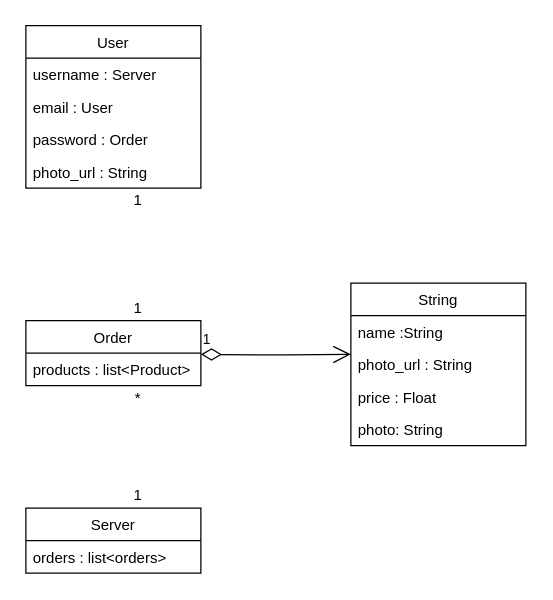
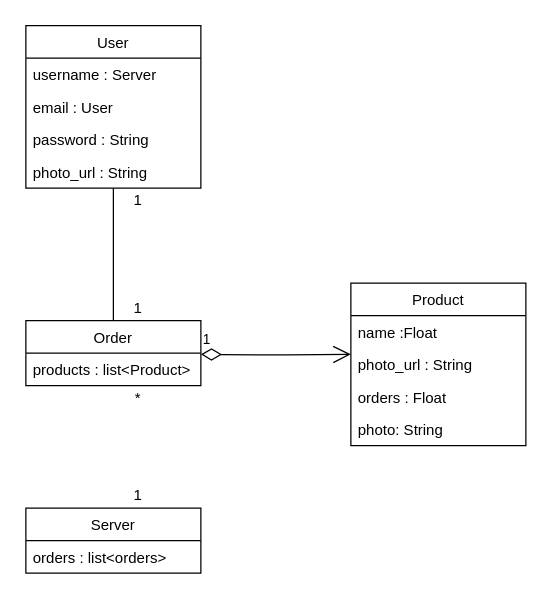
  <mxCell id="0" />
  <mxCell id="1" parent="0" />
  <mxCell id="2" value="User" style="swimlane;fontStyle=0;childLayout=stackLayout;horizontal=1;startSize=26;fillColor=none;horizontalStack=0;resizeParent=1;resizeParentMax=0;resizeLast=0;collapsible=1;marginBottom=0;" vertex="1" parent="1"><mxGeometry x="20" y="20" width="140" height="130" as="geometry" /></mxCell>
  <mxCell id="3" value="username : Server" style="text;strokeColor=none;fillColor=none;align=left;verticalAlign=top;spacingLeft=4;spacingRight=4;overflow=hidden;rotatable=0;points=[[0,0.5],[1,0.5]];portConstraint=eastwest;" vertex="1" parent="2"><mxGeometry y="26" width="140" height="26" as="geometry" /></mxCell>
  <mxCell id="4" value="email : User" style="text;strokeColor=none;fillColor=none;align=left;verticalAlign=top;spacingLeft=4;spacingRight=4;overflow=hidden;rotatable=0;points=[[0,0.5],[1,0.5]];portConstraint=eastwest;" vertex="1" parent="2"><mxGeometry y="52" width="140" height="26" as="geometry" /></mxCell>
- <mxCell id="5" value="password : Order" style="text;strokeColor=none;fillColor=none;align=left;verticalAlign=top;spacingLeft=4;spacingRight=4;overflow=hidden;rotatable=0;points=[[0,0.5],[1,0.5]];portConstraint=eastwest;" vertex="1" parent="2"><mxGeometry y="78" width="140" height="26" as="geometry" /></mxCell>
+ <mxCell id="5" value="password : String" style="text;strokeColor=none;fillColor=none;align=left;verticalAlign=top;spacingLeft=4;spacingRight=4;overflow=hidden;rotatable=0;points=[[0,0.5],[1,0.5]];portConstraint=eastwest;" vertex="1" parent="2"><mxGeometry y="78" width="140" height="26" as="geometry" /></mxCell>
  <mxCell id="6" value="photo_url : String" style="text;strokeColor=none;fillColor=none;align=left;verticalAlign=top;spacingLeft=4;spacingRight=4;overflow=hidden;rotatable=0;points=[[0,0.5],[1,0.5]];portConstraint=eastwest;" vertex="1" parent="2"><mxGeometry y="104" width="140" height="26" as="geometry" /></mxCell>
  <mxCell id="7" value="Order" style="swimlane;fontStyle=0;childLayout=stackLayout;horizontal=1;startSize=26;fillColor=none;horizontalStack=0;resizeParent=1;resizeParentMax=0;resizeLast=0;collapsible=1;marginBottom=0;" vertex="1" parent="1"><mxGeometry x="20" y="256" width="140" height="52" as="geometry" /></mxCell>
  <mxCell id="8" value="products : list&lt;Product&gt;" style="text;strokeColor=none;fillColor=none;align=left;verticalAlign=top;spacingLeft=4;spacingRight=4;overflow=hidden;rotatable=0;points=[[0,0.5],[1,0.5]];portConstraint=eastwest;" vertex="1" parent="7"><mxGeometry y="26" width="140" height="26" as="geometry" /></mxCell>
- <mxCell id="9" value="String" style="swimlane;fontStyle=0;childLayout=stackLayout;horizontal=1;startSize=26;fillColor=none;horizontalStack=0;resizeParent=1;resizeParentMax=0;resizeLast=0;collapsible=1;marginBottom=0;" vertex="1" parent="1"><mxGeometry x="280" y="226" width="140" height="130" as="geometry" /></mxCell>
- <mxCell id="10" value="name :String" style="text;strokeColor=none;fillColor=none;align=left;verticalAlign=top;spacingLeft=4;spacingRight=4;overflow=hidden;rotatable=0;points=[[0,0.5],[1,0.5]];portConstraint=eastwest;" vertex="1" parent="9"><mxGeometry y="26" width="140" height="26" as="geometry" /></mxCell>
+ <mxCell id="9" value="Product" style="swimlane;fontStyle=0;childLayout=stackLayout;horizontal=1;startSize=26;fillColor=none;horizontalStack=0;resizeParent=1;resizeParentMax=0;resizeLast=0;collapsible=1;marginBottom=0;" vertex="1" parent="1"><mxGeometry x="280" y="226" width="140" height="130" as="geometry" /></mxCell>
+ <mxCell id="10" value="name :Float" style="text;strokeColor=none;fillColor=none;align=left;verticalAlign=top;spacingLeft=4;spacingRight=4;overflow=hidden;rotatable=0;points=[[0,0.5],[1,0.5]];portConstraint=eastwest;" vertex="1" parent="9"><mxGeometry y="26" width="140" height="26" as="geometry" /></mxCell>
  <mxCell id="11" value="photo_url : String" style="text;strokeColor=none;fillColor=none;align=left;verticalAlign=top;spacingLeft=4;spacingRight=4;overflow=hidden;rotatable=0;points=[[0,0.5],[1,0.5]];portConstraint=eastwest;" vertex="1" parent="9"><mxGeometry y="52" width="140" height="26" as="geometry" /></mxCell>
- <mxCell id="12" value="price : Float" style="text;strokeColor=none;fillColor=none;align=left;verticalAlign=top;spacingLeft=4;spacingRight=4;overflow=hidden;rotatable=0;points=[[0,0.5],[1,0.5]];portConstraint=eastwest;" vertex="1" parent="9"><mxGeometry y="78" width="140" height="26" as="geometry" /></mxCell>
+ <mxCell id="12" value="orders : Float" style="text;strokeColor=none;fillColor=none;align=left;verticalAlign=top;spacingLeft=4;spacingRight=4;overflow=hidden;rotatable=0;points=[[0,0.5],[1,0.5]];portConstraint=eastwest;" vertex="1" parent="9"><mxGeometry y="78" width="140" height="26" as="geometry" /></mxCell>
  <mxCell id="13" value="photo: String&#10;" style="text;strokeColor=none;fillColor=none;align=left;verticalAlign=top;spacingLeft=4;spacingRight=4;overflow=hidden;rotatable=0;points=[[0,0.5],[1,0.5]];portConstraint=eastwest;" vertex="1" parent="9"><mxGeometry y="104" width="140" height="26" as="geometry" /></mxCell>
+ <mxCell id="14" value="" style="endArrow=none;html=1;strokeColor=#000000;entryX=0.5;entryY=1;entryDx=0;entryDy=0;exitX=0.5;exitY=0;exitDx=0;exitDy=0;" edge="1" parent="1" source="7" target="2"><mxGeometry width="50" height="50" relative="1" as="geometry"><mxPoint x="260" y="246" as="sourcePoint" /><mxPoint x="310" y="196" as="targetPoint" /></mxGeometry></mxCell>
  <mxCell id="15" value="1" style="endArrow=open;html=1;endSize=12;startArrow=diamondThin;startSize=14;startFill=0;edgeStyle=orthogonalEdgeStyle;align=left;verticalAlign=bottom;strokeColor=#000000;exitX=1;exitY=0.192;exitDx=0;exitDy=0;exitPerimeter=0;entryX=0;entryY=0.192;entryDx=0;entryDy=0;entryPerimeter=0;" edge="1" parent="1" target="11"><mxGeometry x="-1" y="3" relative="1" as="geometry"><mxPoint x="160" y="282.992" as="sourcePoint" /><mxPoint x="270" y="283" as="targetPoint" /></mxGeometry></mxCell>
  <mxCell id="16" value="Server" style="swimlane;fontStyle=0;childLayout=stackLayout;horizontal=1;startSize=26;fillColor=none;horizontalStack=0;resizeParent=1;resizeParentMax=0;resizeLast=0;collapsible=1;marginBottom=0;" vertex="1" parent="1"><mxGeometry x="20" y="406" width="140" height="52" as="geometry" /></mxCell>
  <mxCell id="17" value="orders : list&lt;orders&gt;" style="text;strokeColor=none;fillColor=none;align=left;verticalAlign=top;spacingLeft=4;spacingRight=4;overflow=hidden;rotatable=0;points=[[0,0.5],[1,0.5]];portConstraint=eastwest;" vertex="1" parent="16"><mxGeometry y="26" width="140" height="26" as="geometry" /></mxCell>
  <mxCell id="18" value="1" style="text;html=1;strokeColor=none;fillColor=none;align=center;verticalAlign=middle;whiteSpace=wrap;rounded=0;" vertex="1" parent="1"><mxGeometry x="90" y="386" width="40" height="20" as="geometry" /></mxCell>
  <mxCell id="19" value="*" style="text;html=1;strokeColor=none;fillColor=none;align=center;verticalAlign=middle;whiteSpace=wrap;rounded=0;" vertex="1" parent="1"><mxGeometry x="90" y="308" width="40" height="20" as="geometry" /></mxCell>
  <mxCell id="20" value="1" style="text;html=1;strokeColor=none;fillColor=none;align=center;verticalAlign=middle;whiteSpace=wrap;rounded=0;" vertex="1" parent="1"><mxGeometry x="90" y="236" width="40" height="20" as="geometry" /></mxCell>
  <mxCell id="21" value="1" style="text;html=1;strokeColor=none;fillColor=none;align=center;verticalAlign=middle;whiteSpace=wrap;rounded=0;" vertex="1" parent="1"><mxGeometry x="90" y="150" width="40" height="20" as="geometry" /></mxCell>
